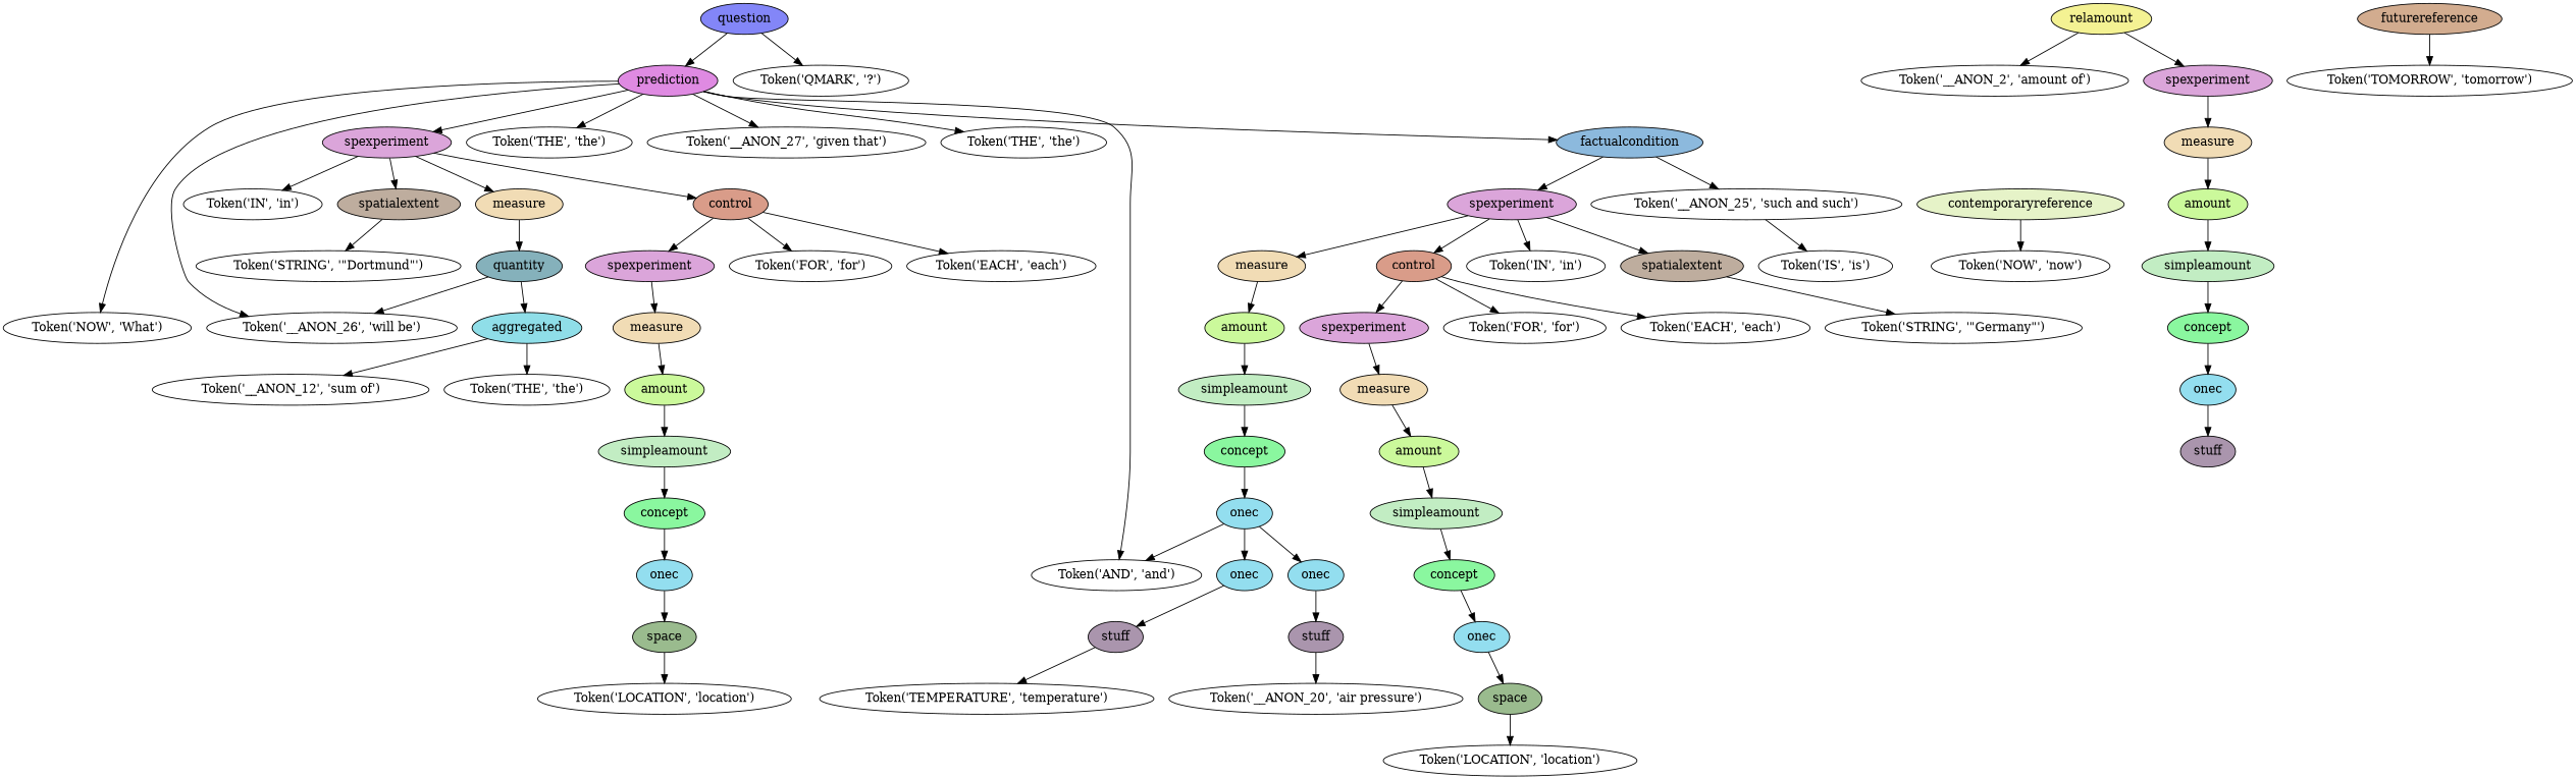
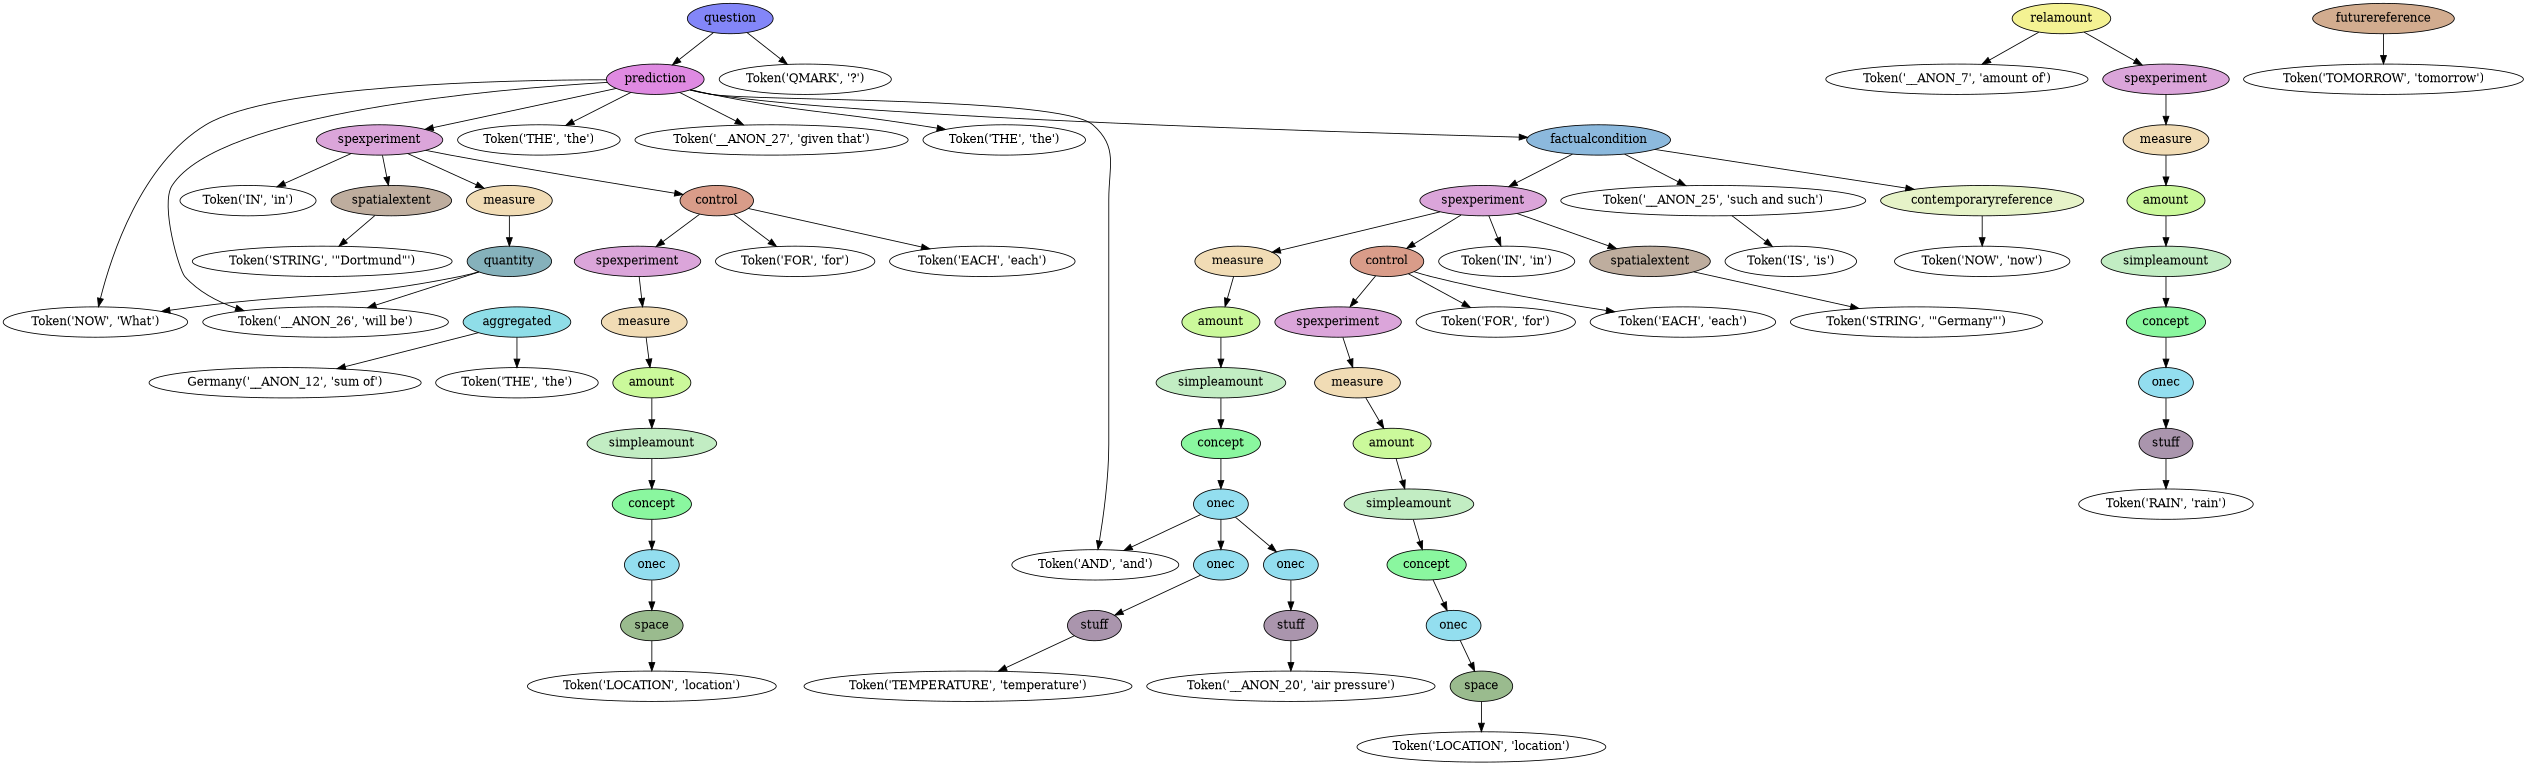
  digraph {
    rankdir=TB
    node [style=filled]
    n1 [label="Token('NOW', 'What')" style=""]
    n2 [label="Token('__ANON_26', 'will be')" style=""]
    n3 [label="Token('THE', 'the')" style=""]
-   n4 [label="Token('__ANON_12', 'sum of')" style=""]
+   n4 [label="Germany('__ANON_12', 'sum of')" style=""]
    n5 [label="Token('THE', 'the')" style=""]
    n6 [fillcolor="#8fdee8" label=aggregated]
-   n7 [label="Token('__ANON_2', 'amount of')" style=""]
+   n7 [label="Token('__ANON_7', 'amount of')" style=""]
+   n8 [label="Token('RAIN', 'rain')" style=""]
    n9 [fillcolor="#aa95ad" label=stuff]
    n10 [fillcolor="#93deef" label=onec]
    n11 [fillcolor="#8af79f" label=concept]
    n12 [fillcolor="#c2edc3" label=simpleamount]
    n13 [fillcolor="#cbf99b" label=amount]
    n14 [fillcolor="#f1dcb5" label=measure]
    n15 [fillcolor="#dba5da" label=spexperiment]
    n16 [fillcolor="#f4f293" label=relamount]
    n17 [fillcolor="#85b1bb" label=quantity]
    n18 [fillcolor="#f1dcb5" label=measure]
    n19 [label="Token('FOR', 'for')" style=""]
    n20 [label="Token('EACH', 'each')" style=""]
    n21 [label="Token('LOCATION', 'location')" style=""]
    n22 [fillcolor="#9abb8e" label=space]
    n23 [fillcolor="#93deef" label=onec]
    n24 [fillcolor="#8af79f" label=concept]
    n25 [fillcolor="#c2edc3" label=simpleamount]
    n26 [fillcolor="#cbf99b" label=amount]
    n27 [fillcolor="#f1dcb5" label=measure]
    n28 [fillcolor="#dba5da" label=spexperiment]
    n29 [fillcolor="#d99c89" label=control]
    n30 [label="Token('IN', 'in')" style=""]
    n31 [label="Token('STRING', '\"Dortmund\"')" style=""]
    n32 [fillcolor="#bead9e" label=spatialextent]
    n33 [fillcolor="#dba5da" label=spexperiment]
    n34 [label="Token('TOMORROW', 'tomorrow')" style=""]
    n35 [fillcolor="#d2ac8f" label=futurereference]
    n36 [label="Token('__ANON_27', 'given that')" style=""]
    n37 [label="Token('THE', 'the')" style=""]
    n38 [label="Token('__ANON_20', 'air pressure')" style=""]
    n39 [fillcolor="#aa95ad" label=stuff]
    n40 [fillcolor="#93deef" label=onec]
    n41 [label="Token('AND', 'and')" style=""]
    n42 [label="Token('TEMPERATURE', 'temperature')" style=""]
    n43 [fillcolor="#aa95ad" label=stuff]
    n44 [fillcolor="#93deef" label=onec]
    n45 [fillcolor="#93deef" label=onec]
    n46 [fillcolor="#8af79f" label=concept]
    n47 [fillcolor="#c2edc3" label=simpleamount]
    n48 [fillcolor="#cbf99b" label=amount]
    n49 [fillcolor="#f1dcb5" label=measure]
    n50 [label="Token('FOR', 'for')" style=""]
    n51 [label="Token('EACH', 'each')" style=""]
    n52 [label="Token('LOCATION', 'location')" style=""]
    n53 [fillcolor="#9abb8e" label=space]
    n54 [fillcolor="#93deef" label=onec]
    n55 [fillcolor="#8af79f" label=concept]
    n56 [fillcolor="#c2edc3" label=simpleamount]
    n57 [fillcolor="#cbf99b" label=amount]
    n58 [fillcolor="#f1dcb5" label=measure]
    n59 [fillcolor="#dba5da" label=spexperiment]
    n60 [fillcolor="#d99c89" label=control]
    n61 [label="Token('IN', 'in')" style=""]
    n62 [label="Token('STRING', '\"Germany\"')" style=""]
    n63 [fillcolor="#bead9e" label=spatialextent]
    n64 [fillcolor="#dba5da" label=spexperiment]
    n65 [label="Token('IS', 'is')" style=""]
    n66 [label="Token('__ANON_25', 'such and such')" style=""]
    n67 [label="Token('NOW', 'now')" style=""]
    n68 [fillcolor="#e6f3c8" label=contemporaryreference]
    n69 [fillcolor="#8cb9dd" label=factualcondition]
    n70 [fillcolor="#df8ae2" label=prediction]
    n71 [label="Token('QMARK', '?')" style=""]
    n72 [fillcolor="#8386f8" label=question]
    n6 -> n4
    n6 -> n5
+   n9 -> n8
    n10 -> n9
    n11 -> n10
    n12 -> n11
    n13 -> n12
    n14 -> n13
    n15 -> n14
    n16 -> n7
    n16 -> n15
    n17 -> n2
-   n17 -> n6
+   n17 -> n1
    n18 -> n17
    n22 -> n21
    n23 -> n22
    n24 -> n23
    n25 -> n24
    n26 -> n25
    n27 -> n26
    n28 -> n27
    n29 -> n19
    n29 -> n20
    n29 -> n28
    n32 -> n31
    n33 -> n18
    n33 -> n29
    n33 -> n30
    n33 -> n32
    n35 -> n34
    n39 -> n38
    n40 -> n39
    n43 -> n42
    n44 -> n43
    n45 -> n40
    n45 -> n41
    n45 -> n44
    n46 -> n45
    n47 -> n46
    n48 -> n47
    n49 -> n48
    n53 -> n52
    n54 -> n53
    n55 -> n54
    n56 -> n55
    n57 -> n56
    n58 -> n57
    n59 -> n58
    n60 -> n50
    n60 -> n51
    n60 -> n59
    n63 -> n62
    n64 -> n49
    n64 -> n60
    n64 -> n61
    n64 -> n63
    n66 -> n65
    n68 -> n67
    n69 -> n64
    n69 -> n66
+   n69 -> n68
    n70 -> n1
    n70 -> n2
    n70 -> n3
    n70 -> n33
    n70 -> n36
    n70 -> n37
    n70 -> n41
    n70 -> n69
    n72 -> n70
    n72 -> n71
  }
